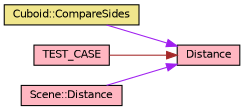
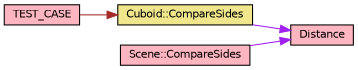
  digraph {
    rankdir=RL
    node [color=black fillcolor=lightpink fontname=Helvetica fontsize=10 shape=record style=filled]
    edge [color=purple dir=back fontname=Helvetica fontsize=10 labelfontname=Helvetica labelfontsize=10 style=solid]
    n1 [fontcolor=black height=0.2 label=Distance width=0.4]
    n2 [fillcolor=khaki height=0.2 label="Cuboid::CompareSides" width=0.4]
    n3 [height=0.2 label=TEST_CASE width=0.4]
-   n4 [height=0.2 label="Scene::Distance" width=0.4]
+   n4 [height=0.2 label="Scene::CompareSides" width=0.4]
    n1 -> n2
-   n1 -> n3 [color=brown]
+   n2 -> n3 [color=brown]
    n1 -> n4
  }
